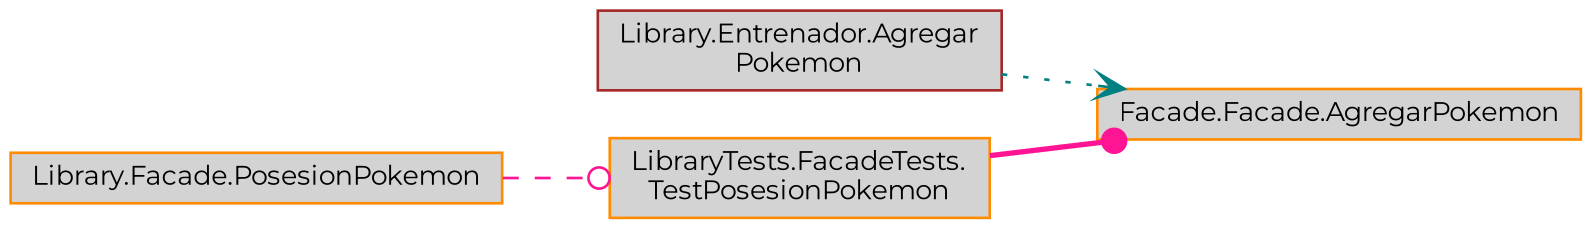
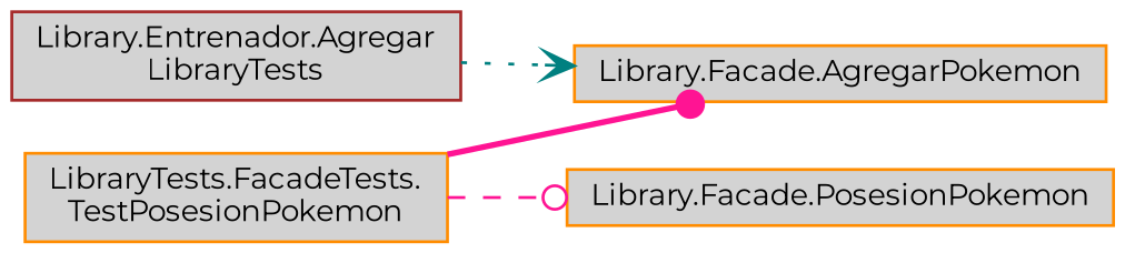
  digraph {
    fontname=Montserrat
    rankdir=LR
    node [color=darkorange fillcolor=lightgrey fontname=Montserrat fontsize=10 shape=box style=filled]
    edge [color=deeppink fontname=Montserrat fontsize=10 labelfontname=Helvetica labelfontsize=10]
    n1 [fontcolor=black height=0.2 label="LibraryTests.FacadeTests.\lTestPosesionPokemon" width=0.4]
-   n2 [height=0.2 label="Facade.Facade.AgregarPokemon" width=0.4]
+   n2 [height=0.2 label="Library.Facade.AgregarPokemon" width=0.4]
    n3 [height=0.2 label="Library.Facade.PosesionPokemon" width=0.4]
-   n4 [color=brown height=0.2 label="Library.Entrenador.Agregar\lPokemon" width=0.4]
+   n4 [color=brown height=0.2 label="Library.Entrenador.Agregar\lLibraryTests" width=0.4]
    n1 -> n2 [arrowhead=dot style=bold]
-   n3 -> n1 [arrowhead=odot style=dashed]
+   n1 -> n3 [arrowhead=odot style=dashed]
    n4 -> n2 [arrowhead=vee color=teal style=dotted]
  }
